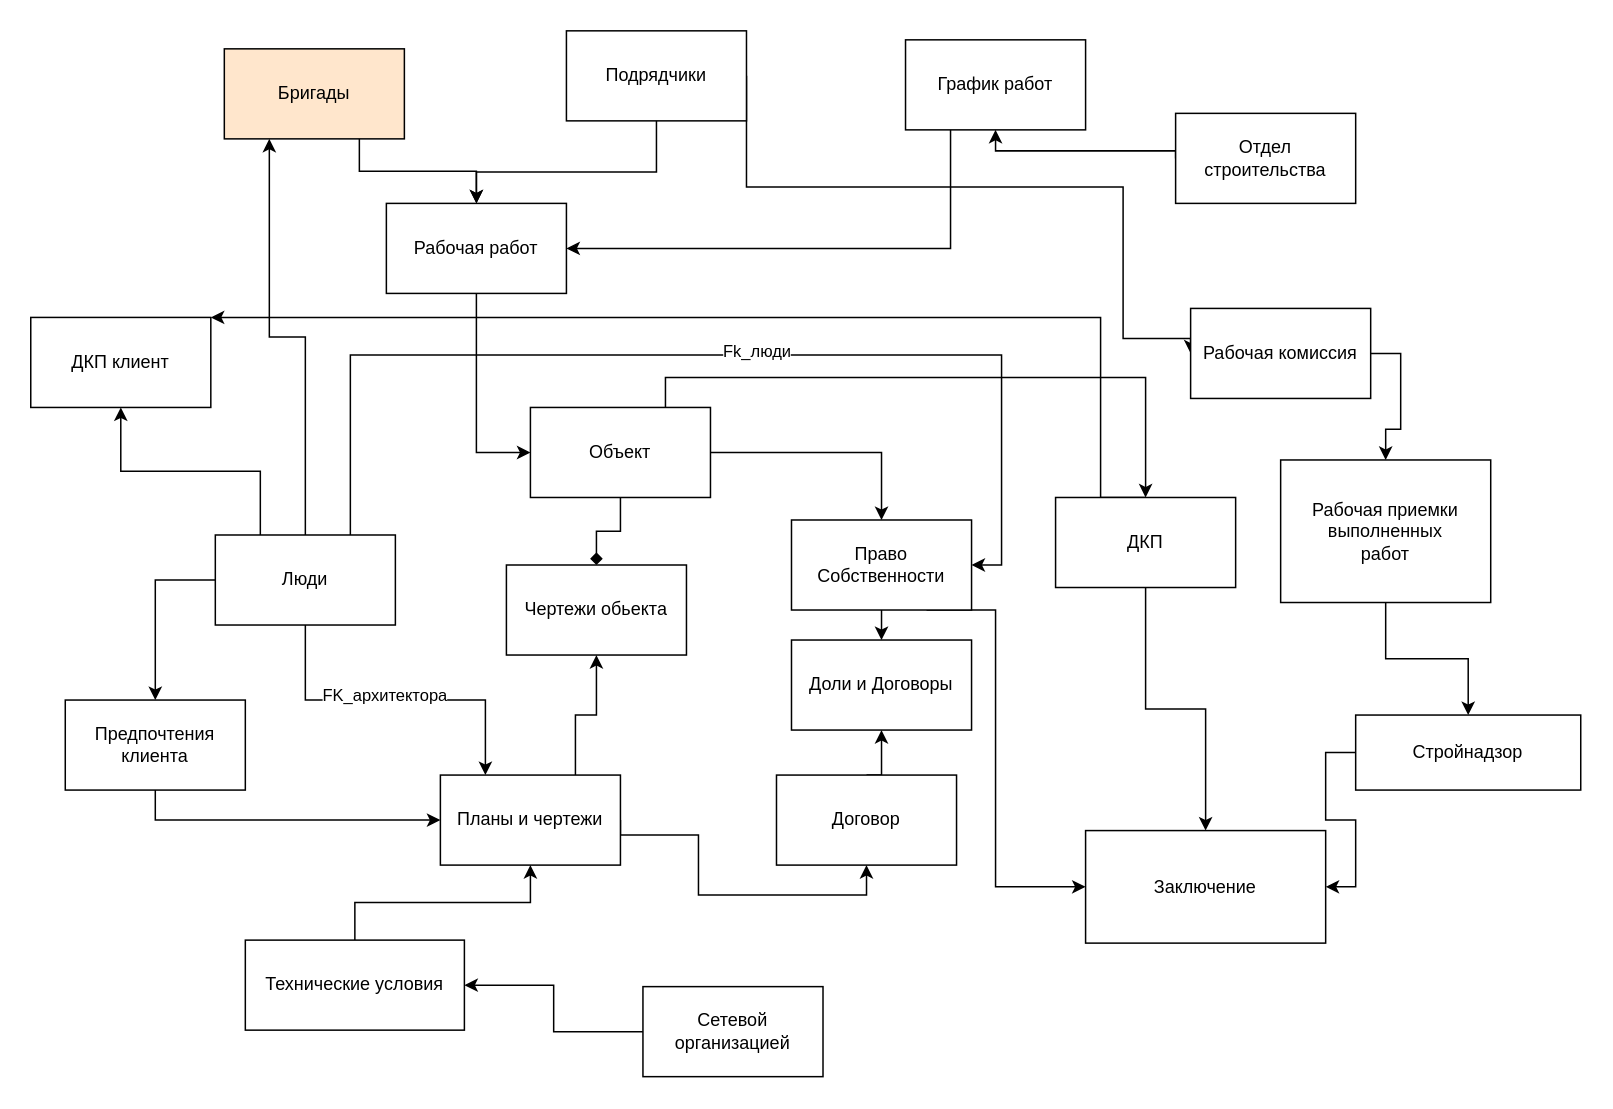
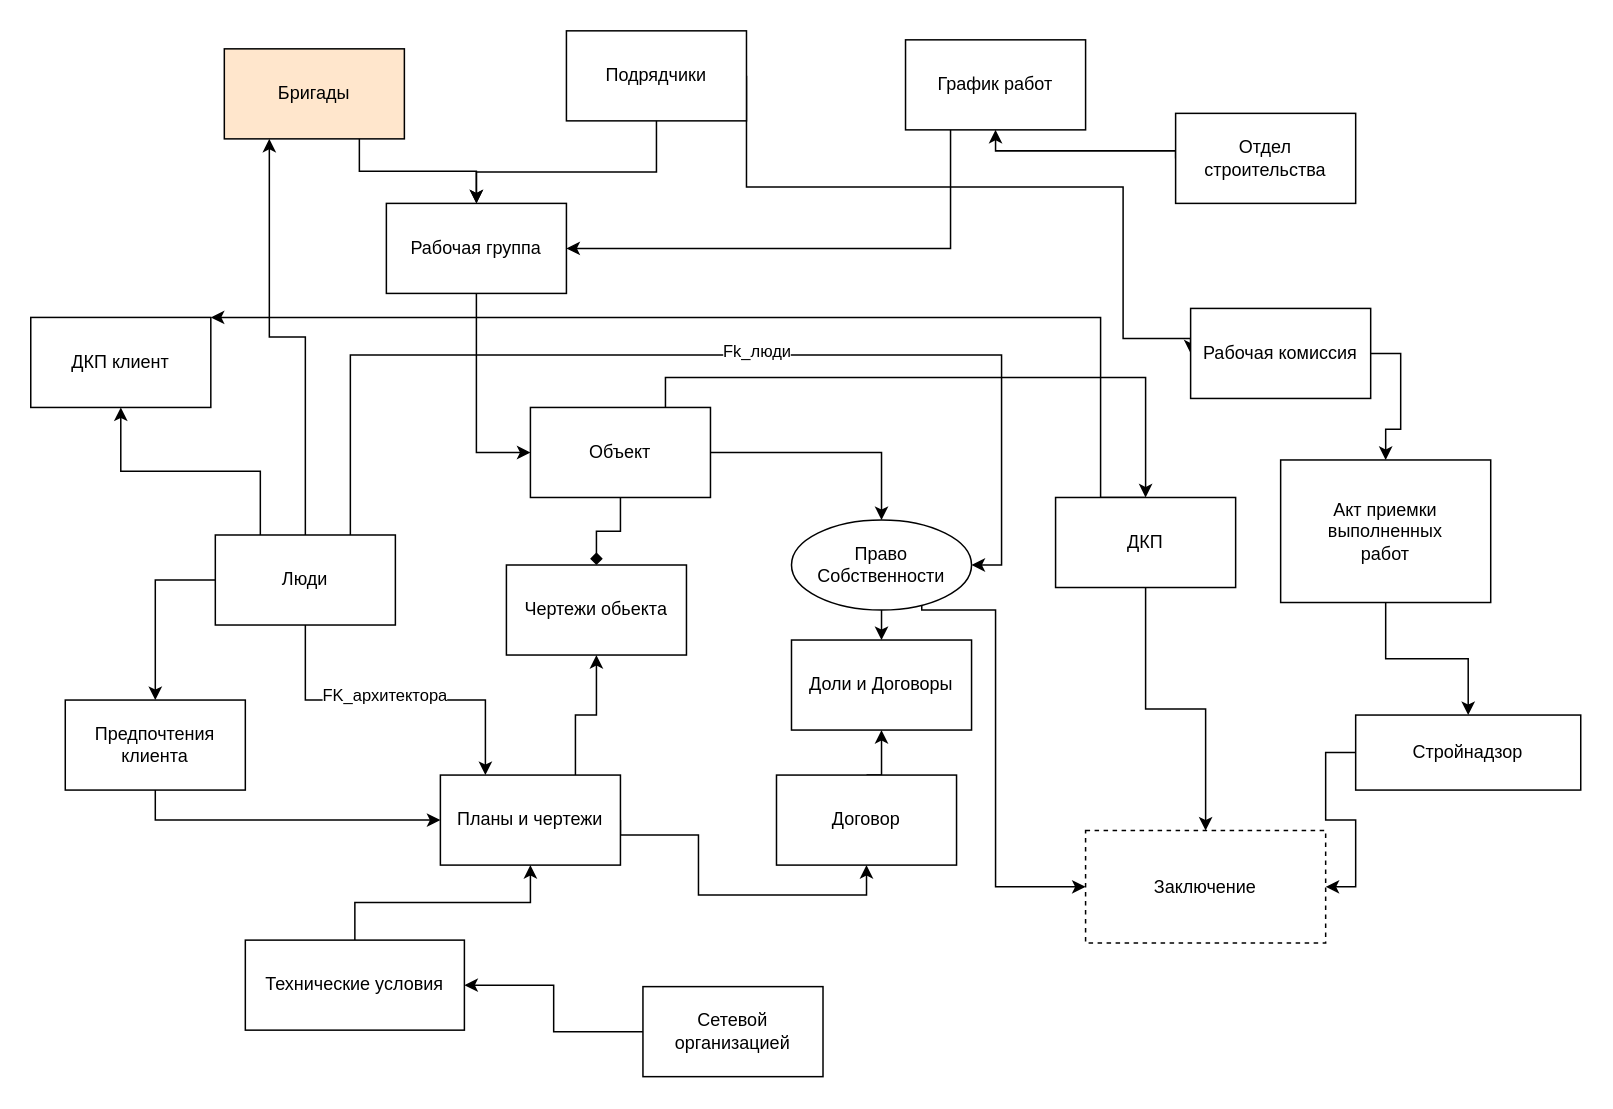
  <mxCell id="0" />
  <mxCell id="1" parent="0" />
  <mxCell id="2" style="edgeStyle=orthogonalEdgeStyle;rounded=0;orthogonalLoop=1;jettySize=auto;html=1;exitX=0.5;exitY=1;exitDx=0;exitDy=0;entryX=0.5;entryY=0;entryDx=0;entryDy=0;endArrow=diamond;" parent="1" source="5" target="41" edge="1"><mxGeometry relative="1" as="geometry" /></mxCell>
  <mxCell id="3" style="edgeStyle=orthogonalEdgeStyle;rounded=0;orthogonalLoop=1;jettySize=auto;html=1;exitX=0.75;exitY=0;exitDx=0;exitDy=0;entryX=0.5;entryY=0;entryDx=0;entryDy=0;" edge="1" parent="1" source="5" target="48"><mxGeometry relative="1" as="geometry" /></mxCell>
  <mxCell id="4" style="edgeStyle=orthogonalEdgeStyle;rounded=0;orthogonalLoop=1;jettySize=auto;html=1;exitX=1;exitY=0.5;exitDx=0;exitDy=0;entryX=0.5;entryY=0;entryDx=0;entryDy=0;" edge="1" parent="1" source="5" target="44"><mxGeometry relative="1" as="geometry" /></mxCell>
  <mxCell id="5" value="Объект" style="rounded=0;strokeColor=default;align=center;verticalAlign=middle;fontFamily=Helvetica;fontSize=12;fontColor=default;fillColor=default;imageAlign=center;whiteSpace=wrap;" parent="1" vertex="1"><mxGeometry x="353" y="271" width="120" height="60" as="geometry" /></mxCell>
  <mxCell id="6" style="edgeStyle=orthogonalEdgeStyle;rounded=0;orthogonalLoop=1;jettySize=auto;html=1;exitX=0.5;exitY=0;exitDx=0;exitDy=0;entryX=0.5;entryY=1;entryDx=0;entryDy=0;" parent="1" source="7" target="45" edge="1"><mxGeometry relative="1" as="geometry" /></mxCell>
  <mxCell id="7" value="Договор" style="rounded=0;strokeColor=default;align=center;verticalAlign=middle;fontFamily=Helvetica;fontSize=12;fontColor=default;fillColor=default;imageAlign=center;whiteSpace=wrap;" parent="1" vertex="1"><mxGeometry x="517" y="516" width="120" height="60" as="geometry" /></mxCell>
  <mxCell id="8" style="edgeStyle=orthogonalEdgeStyle;rounded=0;orthogonalLoop=1;jettySize=auto;html=1;exitX=1;exitY=0.5;exitDx=0;exitDy=0;entryX=0.5;entryY=1;entryDx=0;entryDy=0;" parent="1" source="10" target="7" edge="1"><mxGeometry relative="1" as="geometry"><Array as="points"><mxPoint x="413" y="556" /><mxPoint x="465" y="556" /><mxPoint x="465" y="596" /><mxPoint x="577" y="596" /></Array></mxGeometry></mxCell>
  <mxCell id="9" style="edgeStyle=orthogonalEdgeStyle;rounded=0;orthogonalLoop=1;jettySize=auto;html=1;exitX=0.75;exitY=0;exitDx=0;exitDy=0;entryX=0.5;entryY=1;entryDx=0;entryDy=0;" parent="1" source="10" target="41" edge="1"><mxGeometry relative="1" as="geometry" /></mxCell>
  <mxCell id="10" value="Планы и чертежи" style="rounded=0;align=center;strokeColor=default;verticalAlign=middle;fontFamily=Helvetica;fontSize=12;fontColor=default;fillColor=default;whiteSpace=wrap;" parent="1" vertex="1"><mxGeometry x="293" y="516" width="120" height="60" as="geometry" /></mxCell>
  <mxCell id="11" value="" style="edgeStyle=orthogonalEdgeStyle;rounded=0;orthogonalLoop=1;jettySize=auto;exitX=0.5;exitY=0;exitDx=0;exitDy=0;entryX=0.5;entryY=1;entryDx=0;entryDy=0;align=center;verticalAlign=middle;" parent="1" source="12" target="10" edge="1"><mxGeometry relative="1" as="geometry" /></mxCell>
  <mxCell id="12" value="Технические условия" style="rounded=0;strokeColor=default;align=center;verticalAlign=middle;fontFamily=Helvetica;fontSize=12;fontColor=default;fillColor=default;imageAlign=center;whiteSpace=wrap;" parent="1" vertex="1"><mxGeometry x="163" y="626" width="146" height="60" as="geometry" /></mxCell>
  <mxCell id="13" value="" style="edgeStyle=orthogonalEdgeStyle;rounded=0;orthogonalLoop=1;jettySize=auto;exitX=0;exitY=0.5;exitDx=0;exitDy=0;entryX=1;entryY=0.5;entryDx=0;entryDy=0;align=center;verticalAlign=middle;" parent="1" source="14" target="12" edge="1"><mxGeometry relative="1" as="geometry" /></mxCell>
  <mxCell id="14" value="Сетевой организацией" style="rounded=0;strokeColor=default;align=center;verticalAlign=middle;fontFamily=Helvetica;fontSize=12;fontColor=default;fillColor=default;imageAlign=center;whiteSpace=wrap;" parent="1" vertex="1"><mxGeometry x="428" y="657" width="120" height="60" as="geometry" /></mxCell>
  <mxCell id="15" style="edgeStyle=orthogonalEdgeStyle;rounded=0;orthogonalLoop=1;jettySize=auto;html=1;exitX=0.25;exitY=1;exitDx=0;exitDy=0;entryX=1;entryY=0.5;entryDx=0;entryDy=0;" edge="1" parent="1" source="16" target="51"><mxGeometry relative="1" as="geometry" /></mxCell>
  <mxCell id="16" value="График работ" style="rounded=0;strokeColor=default;align=center;verticalAlign=middle;fontFamily=Helvetica;fontSize=12;fontColor=default;fillColor=default;imageAlign=center;whiteSpace=wrap;" parent="1" vertex="1"><mxGeometry x="603" y="26" width="120" height="60" as="geometry" /></mxCell>
  <mxCell id="17" style="edgeStyle=orthogonalEdgeStyle;rounded=0;orthogonalLoop=1;jettySize=auto;html=1;exitX=0;exitY=0.5;exitDx=0;exitDy=0;entryX=0.5;entryY=1;entryDx=0;entryDy=0;" parent="1" source="18" target="16" edge="1"><mxGeometry relative="1" as="geometry"><Array as="points"><mxPoint x="663" y="100" /></Array></mxGeometry></mxCell>
  <mxCell id="18" value="Отдел строительства" style="rounded=0;strokeColor=default;align=center;verticalAlign=middle;fontFamily=Helvetica;fontSize=12;fontColor=default;fillColor=default;imageAlign=center;whiteSpace=wrap;" parent="1" vertex="1"><mxGeometry x="783" y="75" width="120" height="60" as="geometry" /></mxCell>
  <mxCell id="19" style="edgeStyle=orthogonalEdgeStyle;rounded=0;orthogonalLoop=1;jettySize=auto;html=1;exitX=0.75;exitY=1;exitDx=0;exitDy=0;entryX=0.5;entryY=0;entryDx=0;entryDy=0;" edge="1" parent="1" source="20" target="51"><mxGeometry relative="1" as="geometry" /></mxCell>
  <mxCell id="20" value="Бригады" style="rounded=0;whiteSpace=wrap;fillColor=#ffe6cc;" parent="1" vertex="1"><mxGeometry x="149" y="32" width="120" height="60" as="geometry" /></mxCell>
  <mxCell id="21" style="edgeStyle=orthogonalEdgeStyle;rounded=0;orthogonalLoop=1;jettySize=auto;html=1;exitX=1;exitY=0.5;exitDx=0;exitDy=0;entryX=0;entryY=0.5;entryDx=0;entryDy=0;" parent="1" source="23" target="25" edge="1"><mxGeometry relative="1" as="geometry"><Array as="points"><mxPoint x="497" y="124" /><mxPoint x="748" y="124" /><mxPoint x="748" y="225" /></Array></mxGeometry></mxCell>
  <mxCell id="22" style="edgeStyle=orthogonalEdgeStyle;rounded=0;orthogonalLoop=1;jettySize=auto;html=1;exitX=0.5;exitY=1;exitDx=0;exitDy=0;entryX=0.5;entryY=0;entryDx=0;entryDy=0;" edge="1" parent="1" source="23" target="51"><mxGeometry relative="1" as="geometry"><Array as="points"><mxPoint x="437" y="114" /><mxPoint x="317" y="114" /></Array></mxGeometry></mxCell>
  <mxCell id="23" value="Подрядчики" style="rounded=0;strokeColor=default;align=center;verticalAlign=middle;fontFamily=Helvetica;fontSize=12;fontColor=default;fillColor=default;imageAlign=center;whiteSpace=wrap;" parent="1" vertex="1"><mxGeometry x="377" y="20" width="120" height="60" as="geometry" /></mxCell>
  <mxCell id="24" style="edgeStyle=orthogonalEdgeStyle;rounded=0;orthogonalLoop=1;jettySize=auto;html=1;exitX=1;exitY=0.5;exitDx=0;exitDy=0;entryX=0.5;entryY=0;entryDx=0;entryDy=0;" parent="1" source="25" target="27" edge="1"><mxGeometry relative="1" as="geometry" /></mxCell>
  <mxCell id="25" value="Рабочая комиссия" style="rounded=0;strokeColor=default;align=center;verticalAlign=middle;fontFamily=Helvetica;fontSize=12;fontColor=default;fillColor=default;imageAlign=center;whiteSpace=wrap;" parent="1" vertex="1"><mxGeometry x="793" y="205" width="120" height="60" as="geometry" /></mxCell>
  <mxCell id="26" style="edgeStyle=orthogonalEdgeStyle;rounded=0;orthogonalLoop=1;jettySize=auto;html=1;exitX=0.5;exitY=1;exitDx=0;exitDy=0;entryX=0.5;entryY=0;entryDx=0;entryDy=0;" parent="1" source="27" target="29" edge="1"><mxGeometry relative="1" as="geometry" /></mxCell>
- <mxCell id="27" value="Рабочая приемки выполненных&#10;работ" style="rounded=0;strokeColor=default;align=center;verticalAlign=middle;fontFamily=Helvetica;fontSize=12;fontColor=default;fillColor=default;imageAlign=center;whiteSpace=wrap;" parent="1" vertex="1"><mxGeometry x="853" y="306" width="140" height="95" as="geometry" /></mxCell>
+ <mxCell id="27" value="Акт приемки выполненных&#10;работ" style="rounded=0;strokeColor=default;align=center;verticalAlign=middle;fontFamily=Helvetica;fontSize=12;fontColor=default;fillColor=default;imageAlign=center;whiteSpace=wrap;" parent="1" vertex="1"><mxGeometry x="853" y="306" width="140" height="95" as="geometry" /></mxCell>
  <mxCell id="28" style="edgeStyle=orthogonalEdgeStyle;rounded=0;orthogonalLoop=1;jettySize=auto;html=1;exitX=0;exitY=0.5;exitDx=0;exitDy=0;entryX=1;entryY=0.5;entryDx=0;entryDy=0;" parent="1" source="29" target="30" edge="1"><mxGeometry relative="1" as="geometry" /></mxCell>
  <mxCell id="29" value="Стройнадзор" style="rounded=0;strokeColor=default;align=center;verticalAlign=middle;fontFamily=Helvetica;fontSize=12;fontColor=default;fillColor=default;imageAlign=center;whiteSpace=wrap;" parent="1" vertex="1"><mxGeometry x="903" y="476" width="150" height="50" as="geometry" /></mxCell>
- <mxCell id="30" value="Заключение" style="rounded=0;strokeColor=default;align=center;verticalAlign=middle;fontFamily=Helvetica;fontSize=12;fontColor=default;fillColor=default;imageAlign=center;whiteSpace=wrap;" parent="1" vertex="1"><mxGeometry x="723" y="553" width="160" height="75" as="geometry" /></mxCell>
+ <mxCell id="30" value="Заключение" style="rounded=0;strokeColor=default;align=center;verticalAlign=middle;fontFamily=Helvetica;fontSize=12;fontColor=default;fillColor=default;imageAlign=center;whiteSpace=wrap;dashed=1;" parent="1" vertex="1"><mxGeometry x="723" y="553" width="160" height="75" as="geometry" /></mxCell>
  <mxCell id="31" style="edgeStyle=orthogonalEdgeStyle;rounded=0;orthogonalLoop=1;jettySize=auto;html=1;exitX=0;exitY=0.5;exitDx=0;exitDy=0;entryX=0.5;entryY=0;entryDx=0;entryDy=0;" parent="1" source="38" target="40" edge="1"><mxGeometry relative="1" as="geometry" /></mxCell>
  <mxCell id="32" style="edgeStyle=orthogonalEdgeStyle;rounded=0;orthogonalLoop=1;jettySize=auto;html=1;exitX=0.5;exitY=1;exitDx=0;exitDy=0;entryX=0.25;entryY=0;entryDx=0;entryDy=0;" parent="1" source="38" target="10" edge="1"><mxGeometry relative="1" as="geometry" /></mxCell>
  <mxCell id="33" value="FK_архитектора" style="edgeLabel;html=1;align=center;verticalAlign=middle;resizable=0;points=[];" parent="32" vertex="1" connectable="0"><mxGeometry x="-0.064" y="4" relative="1" as="geometry"><mxPoint x="-1" as="offset" /></mxGeometry></mxCell>
  <mxCell id="34" style="edgeStyle=orthogonalEdgeStyle;rounded=0;orthogonalLoop=1;jettySize=auto;html=1;exitX=0.75;exitY=0;exitDx=0;exitDy=0;entryX=1;entryY=0.5;entryDx=0;entryDy=0;" parent="1" source="38" target="44" edge="1"><mxGeometry relative="1" as="geometry"><Array as="points"><mxPoint x="233" y="236" /><mxPoint x="667" y="236" /><mxPoint x="667" y="376" /></Array></mxGeometry></mxCell>
  <mxCell id="35" value="Fk_люди" style="edgeLabel;html=1;align=center;verticalAlign=middle;resizable=0;points=[];" parent="34" vertex="1" connectable="0"><mxGeometry x="0.089" y="3" relative="1" as="geometry"><mxPoint x="1" as="offset" /></mxGeometry></mxCell>
  <mxCell id="36" style="edgeStyle=orthogonalEdgeStyle;rounded=0;orthogonalLoop=1;jettySize=auto;html=1;exitX=0.25;exitY=0;exitDx=0;exitDy=0;entryX=0.5;entryY=1;entryDx=0;entryDy=0;" parent="1" source="38" target="49" edge="1"><mxGeometry relative="1" as="geometry" /></mxCell>
  <mxCell id="37" style="edgeStyle=orthogonalEdgeStyle;rounded=0;orthogonalLoop=1;jettySize=auto;html=1;exitX=0.5;exitY=0;exitDx=0;exitDy=0;entryX=0.25;entryY=1;entryDx=0;entryDy=0;" edge="1" parent="1" source="38" target="20"><mxGeometry relative="1" as="geometry" /></mxCell>
  <mxCell id="38" value="Люди" style="rounded=0;align=center;verticalAlign=middle;whiteSpace=wrap;" parent="1" vertex="1"><mxGeometry x="143" y="356" width="120" height="60" as="geometry" /></mxCell>
  <mxCell id="39" style="edgeStyle=orthogonalEdgeStyle;rounded=0;orthogonalLoop=1;jettySize=auto;html=1;exitX=0.5;exitY=1;exitDx=0;exitDy=0;entryX=0;entryY=0.5;entryDx=0;entryDy=0;" parent="1" source="40" target="10" edge="1"><mxGeometry relative="1" as="geometry" /></mxCell>
  <mxCell id="40" value="Предпочтения клиента" style="rounded=0;whiteSpace=wrap;html=1;strokeColor=default;align=center;verticalAlign=middle;fontFamily=Helvetica;fontSize=12;fontColor=default;fillColor=default;" parent="1" vertex="1"><mxGeometry x="43" y="466" width="120" height="60" as="geometry" /></mxCell>
  <mxCell id="41" value="Чертежи обьекта" style="rounded=0;align=center;strokeColor=default;verticalAlign=middle;fontFamily=Helvetica;fontSize=12;fontColor=default;fillColor=default;whiteSpace=wrap;" parent="1" vertex="1"><mxGeometry x="337" y="376" width="120" height="60" as="geometry" /></mxCell>
  <mxCell id="42" style="edgeStyle=orthogonalEdgeStyle;rounded=0;orthogonalLoop=1;jettySize=auto;html=1;exitX=0.5;exitY=1;exitDx=0;exitDy=0;entryX=0.5;entryY=0;entryDx=0;entryDy=0;" parent="1" source="44" target="45" edge="1"><mxGeometry relative="1" as="geometry" /></mxCell>
  <mxCell id="43" style="edgeStyle=orthogonalEdgeStyle;rounded=0;orthogonalLoop=1;jettySize=auto;html=1;exitX=0.75;exitY=1;exitDx=0;exitDy=0;entryX=0;entryY=0.5;entryDx=0;entryDy=0;" parent="1" source="44" target="30" edge="1"><mxGeometry relative="1" as="geometry"><Array as="points"><mxPoint x="663" y="406" /><mxPoint x="663" y="590" /></Array></mxGeometry></mxCell>
- <mxCell id="44" value="Право Собственности" style="rounded=0;strokeColor=default;align=center;verticalAlign=middle;fontFamily=Helvetica;fontSize=12;fontColor=default;fillColor=default;imageAlign=center;whiteSpace=wrap;" parent="1" vertex="1"><mxGeometry x="527" y="346" width="120" height="60" as="geometry" /></mxCell>
+ <mxCell id="44" value="Право Собственности" style="ellipse;strokeColor=default;align=center;verticalAlign=middle;fontFamily=Helvetica;fontSize=12;fontColor=default;fillColor=default;imageAlign=center;whiteSpace=wrap;" parent="1" vertex="1"><mxGeometry x="527" y="346" width="120" height="60" as="geometry" /></mxCell>
  <mxCell id="45" value="Доли и Договоры" style="rounded=0;strokeColor=default;align=center;verticalAlign=middle;fontFamily=Helvetica;fontSize=12;fontColor=default;fillColor=default;imageAlign=center;whiteSpace=wrap;" parent="1" vertex="1"><mxGeometry x="527" y="426" width="120" height="60" as="geometry" /></mxCell>
  <mxCell id="46" style="edgeStyle=orthogonalEdgeStyle;rounded=0;orthogonalLoop=1;jettySize=auto;html=1;exitX=0.5;exitY=1;exitDx=0;exitDy=0;entryX=0.5;entryY=0;entryDx=0;entryDy=0;" parent="1" source="48" target="30" edge="1"><mxGeometry relative="1" as="geometry" /></mxCell>
  <mxCell id="47" style="edgeStyle=orthogonalEdgeStyle;rounded=0;orthogonalLoop=1;jettySize=auto;html=1;exitX=0.5;exitY=0;exitDx=0;exitDy=0;entryX=1;entryY=0;entryDx=0;entryDy=0;" parent="1" source="48" target="49" edge="1"><mxGeometry relative="1" as="geometry"><Array as="points"><mxPoint x="733" y="331" /><mxPoint x="733" y="211" /></Array></mxGeometry></mxCell>
  <mxCell id="48" value="ДКП" style="rounded=0;strokeColor=default;align=center;verticalAlign=middle;fontFamily=Helvetica;fontSize=12;fontColor=default;fillColor=default;imageAlign=center;whiteSpace=wrap;" parent="1" vertex="1"><mxGeometry x="703" y="331" width="120" height="60" as="geometry" /></mxCell>
  <mxCell id="49" value="ДКП клиент" style="rounded=0;strokeColor=default;align=center;verticalAlign=middle;fontFamily=Helvetica;fontSize=12;fontColor=default;fillColor=default;imageAlign=center;whiteSpace=wrap;" parent="1" vertex="1"><mxGeometry x="20" y="211" width="120" height="60" as="geometry" /></mxCell>
  <mxCell id="50" style="edgeStyle=orthogonalEdgeStyle;rounded=0;orthogonalLoop=1;jettySize=auto;html=1;exitX=0.5;exitY=1;exitDx=0;exitDy=0;entryX=0;entryY=0.5;entryDx=0;entryDy=0;" edge="1" parent="1" source="51" target="5"><mxGeometry relative="1" as="geometry" /></mxCell>
- <mxCell id="51" value="Рабочая работ" style="rounded=0;strokeColor=default;align=center;verticalAlign=middle;fontFamily=Helvetica;fontSize=12;fontColor=default;fillColor=default;imageAlign=center;whiteSpace=wrap;" vertex="1" parent="1"><mxGeometry x="257" y="135" width="120" height="60" as="geometry" /></mxCell>
+ <mxCell id="51" value="Рабочая группа" style="rounded=0;strokeColor=default;align=center;verticalAlign=middle;fontFamily=Helvetica;fontSize=12;fontColor=default;fillColor=default;imageAlign=center;whiteSpace=wrap;" vertex="1" parent="1"><mxGeometry x="257" y="135" width="120" height="60" as="geometry" /></mxCell>
